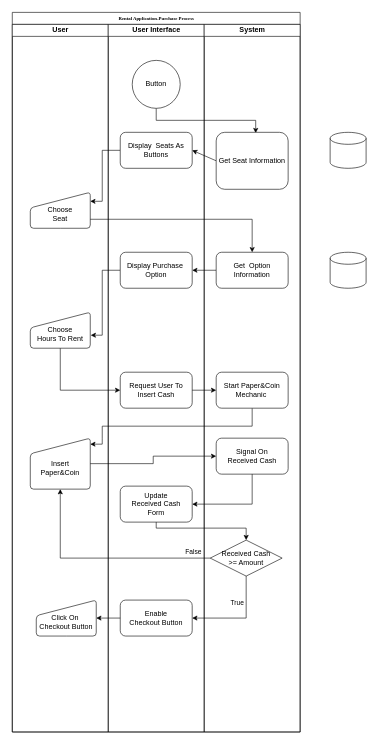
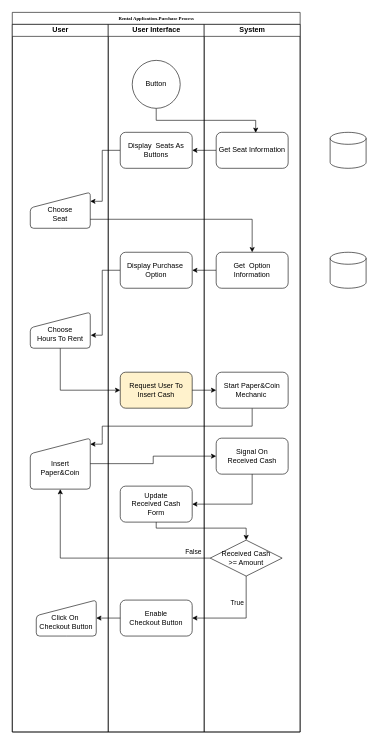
  <mxCell id="0" />
  <mxCell id="1" parent="0" />
  <mxCell id="2" value="Rental Application-Purchase Process" style="swimlane;html=1;childLayout=stackLayout;startSize=20;rounded=0;shadow=0;labelBackgroundColor=none;strokeWidth=1;fontFamily=Verdana;fontSize=8;align=center;" parent="1" vertex="1"><mxGeometry x="20" y="20" width="480" height="1200" as="geometry" /></mxCell>
  <mxCell id="3" value="User" style="swimlane;html=1;startSize=20;" parent="2" vertex="1"><mxGeometry y="20" width="160" height="1180" as="geometry" /></mxCell>
  <mxCell id="4" value="&lt;br&gt;Choose&lt;br&gt;Seat" style="html=1;strokeWidth=1;shape=manualInput;whiteSpace=wrap;rounded=1;size=26;arcSize=11;" vertex="1" parent="3"><mxGeometry x="30" y="280" width="100" height="60" as="geometry" /></mxCell>
  <mxCell id="5" value="&lt;br&gt;Choose&lt;br&gt;Hours To Rent" style="html=1;strokeWidth=1;shape=manualInput;whiteSpace=wrap;rounded=1;size=26;arcSize=11;" vertex="1" parent="3"><mxGeometry x="30" y="480" width="100" height="60" as="geometry" /></mxCell>
  <mxCell id="6" value="&lt;br&gt;Insert&lt;br&gt;Paper&amp;amp;Coin" style="html=1;strokeWidth=1;shape=manualInput;whiteSpace=wrap;rounded=1;size=26;arcSize=11;" vertex="1" parent="3"><mxGeometry x="30" y="690" width="100" height="85" as="geometry" /></mxCell>
  <mxCell id="7" value="" style="endArrow=classic;html=1;rounded=0;exitX=0;exitY=0.5;exitDx=0;exitDy=0;" edge="1" parent="2" source="26"><mxGeometry width="50" height="50" relative="1" as="geometry"><mxPoint x="330" y="280" as="sourcePoint" /><mxPoint x="300" y="230" as="targetPoint" /></mxGeometry></mxCell>
  <mxCell id="8" value="" style="edgeStyle=orthogonalEdgeStyle;rounded=0;orthogonalLoop=1;jettySize=auto;html=1;" edge="1" parent="2" source="27" target="18"><mxGeometry relative="1" as="geometry" /></mxCell>
  <mxCell id="9" style="edgeStyle=orthogonalEdgeStyle;rounded=0;orthogonalLoop=1;jettySize=auto;html=1;entryX=1.008;entryY=0.639;entryDx=0;entryDy=0;entryPerimeter=0;" edge="1" parent="2" source="18" target="5"><mxGeometry relative="1" as="geometry"><Array as="points"><mxPoint x="150" y="430" /><mxPoint x="150" y="538" /></Array></mxGeometry></mxCell>
  <mxCell id="10" style="edgeStyle=orthogonalEdgeStyle;rounded=0;orthogonalLoop=1;jettySize=auto;html=1;entryX=1;entryY=0.25;entryDx=0;entryDy=0;" edge="1" parent="2" source="17" target="4"><mxGeometry relative="1" as="geometry"><Array as="points"><mxPoint x="150" y="230" /><mxPoint x="150" y="315" /></Array></mxGeometry></mxCell>
  <mxCell id="11" style="edgeStyle=orthogonalEdgeStyle;rounded=0;orthogonalLoop=1;jettySize=auto;html=1;exitX=1;exitY=0.75;exitDx=0;exitDy=0;" edge="1" parent="2" source="4" target="27"><mxGeometry relative="1" as="geometry" /></mxCell>
  <mxCell id="12" style="edgeStyle=orthogonalEdgeStyle;rounded=0;orthogonalLoop=1;jettySize=auto;html=1;entryX=0.549;entryY=0.014;entryDx=0;entryDy=0;entryPerimeter=0;exitX=0.5;exitY=1;exitDx=0;exitDy=0;" edge="1" parent="2" source="16" target="26"><mxGeometry relative="1" as="geometry" /></mxCell>
  <mxCell id="13" style="edgeStyle=orthogonalEdgeStyle;rounded=0;orthogonalLoop=1;jettySize=auto;html=1;entryX=0;entryY=0.5;entryDx=0;entryDy=0;" edge="1" parent="2" source="5" target="19"><mxGeometry relative="1" as="geometry"><mxPoint x="80" y="640" as="targetPoint" /><Array as="points"><mxPoint x="80" y="630" /></Array></mxGeometry></mxCell>
  <mxCell id="14" value="" style="endArrow=classic;html=1;rounded=0;exitX=0.5;exitY=1;exitDx=0;exitDy=0;" edge="1" parent="2" source="28"><mxGeometry width="50" height="50" relative="1" as="geometry"><mxPoint x="210" y="650" as="sourcePoint" /><mxPoint x="130" y="720" as="targetPoint" /><Array as="points"><mxPoint x="400" y="690" /><mxPoint x="150" y="690" /><mxPoint x="150" y="710" /><mxPoint x="150" y="720" /></Array></mxGeometry></mxCell>
  <mxCell id="15" value="User Interface" style="swimlane;html=1;startSize=20;" parent="2" vertex="1"><mxGeometry x="160" y="20" width="160" height="1180" as="geometry" /></mxCell>
  <mxCell id="16" value="Button" style="ellipse;whiteSpace=wrap;html=1;aspect=fixed;" vertex="1" parent="15"><mxGeometry x="40" y="60" width="80" height="80" as="geometry" /></mxCell>
  <mxCell id="17" value="Display&amp;nbsp; Seats As&lt;br&gt;Buttons" style="rounded=1;whiteSpace=wrap;html=1;" vertex="1" parent="15"><mxGeometry x="20" y="180" width="120" height="60" as="geometry" /></mxCell>
  <mxCell id="18" value="Display Purchase&amp;nbsp;&lt;br&gt;Option" style="rounded=1;whiteSpace=wrap;html=1;" vertex="1" parent="15"><mxGeometry x="20" y="380" width="120" height="60" as="geometry" /></mxCell>
- <mxCell id="19" value="Request User To Insert Cash" style="rounded=1;whiteSpace=wrap;html=1;" vertex="1" parent="15"><mxGeometry x="20" y="580" width="120" height="60" as="geometry" /></mxCell>
+ <mxCell id="19" value="Request User To Insert Cash" style="rounded=1;whiteSpace=wrap;html=1;fillColor=#fff2cc;" vertex="1" parent="15"><mxGeometry x="20" y="580" width="120" height="60" as="geometry" /></mxCell>
  <mxCell id="20" value="" style="endArrow=classic;html=1;rounded=0;exitX=1;exitY=0.5;exitDx=0;exitDy=0;" edge="1" parent="15" source="19"><mxGeometry width="50" height="50" relative="1" as="geometry"><mxPoint x="50" y="620" as="sourcePoint" /><mxPoint x="180" y="610" as="targetPoint" /></mxGeometry></mxCell>
  <mxCell id="21" value="Update&lt;br&gt;Received Cash&lt;br&gt;Form" style="rounded=1;whiteSpace=wrap;html=1;" vertex="1" parent="15"><mxGeometry x="20" y="770" width="120" height="60" as="geometry" /></mxCell>
  <mxCell id="22" value="&lt;br&gt;Click On&amp;nbsp;&lt;br&gt;Checkout Button" style="html=1;strokeWidth=1;shape=manualInput;whiteSpace=wrap;rounded=1;size=26;arcSize=11;" vertex="1" parent="15"><mxGeometry x="-120" y="960" width="100" height="60" as="geometry" /></mxCell>
  <mxCell id="23" value="Enable &lt;br&gt;Checkout Button" style="rounded=1;whiteSpace=wrap;html=1;" vertex="1" parent="15"><mxGeometry x="20" y="960" width="120" height="60" as="geometry" /></mxCell>
  <mxCell id="24" style="edgeStyle=orthogonalEdgeStyle;rounded=0;orthogonalLoop=1;jettySize=auto;html=1;entryX=1;entryY=0.5;entryDx=0;entryDy=0;" edge="1" parent="15" source="23" target="22"><mxGeometry relative="1" as="geometry" /></mxCell>
  <mxCell id="25" value="System" style="swimlane;html=1;startSize=20;" parent="2" vertex="1"><mxGeometry x="320" y="20" width="160" height="1180" as="geometry" /></mxCell>
- <mxCell id="26" value="Get Seat Information" style="rounded=1;whiteSpace=wrap;html=1;" vertex="1" parent="25"><mxGeometry x="20" y="180" width="120" height="95" as="geometry" /></mxCell>
+ <mxCell id="26" value="Get Seat Information" style="rounded=1;whiteSpace=wrap;html=1;" vertex="1" parent="25"><mxGeometry x="20" y="180" width="120" height="60" as="geometry" /></mxCell>
  <mxCell id="27" value="Get&amp;nbsp;&amp;nbsp;Option&lt;br&gt;Information" style="rounded=1;whiteSpace=wrap;html=1;" vertex="1" parent="25"><mxGeometry x="20" y="380" width="120" height="60" as="geometry" /></mxCell>
  <mxCell id="28" value="Start Paper&amp;amp;Coin&lt;br&gt;Mechanic&amp;nbsp;" style="rounded=1;whiteSpace=wrap;html=1;" vertex="1" parent="25"><mxGeometry x="20" y="580" width="120" height="60" as="geometry" /></mxCell>
  <mxCell id="29" value="Signal On&lt;br&gt;Received Cash" style="rounded=1;whiteSpace=wrap;html=1;" vertex="1" parent="25"><mxGeometry x="20" y="690" width="120" height="60" as="geometry" /></mxCell>
  <mxCell id="30" value="Received Cash&lt;br&gt;&amp;gt;= Amount" style="strokeWidth=1;html=1;shape=mxgraph.flowchart.decision;whiteSpace=wrap;" vertex="1" parent="25"><mxGeometry x="10" y="860" width="120" height="60" as="geometry" /></mxCell>
  <mxCell id="31" style="edgeStyle=orthogonalEdgeStyle;rounded=0;orthogonalLoop=1;jettySize=auto;html=1;exitX=1;exitY=0.5;exitDx=0;exitDy=0;entryX=0;entryY=0.5;entryDx=0;entryDy=0;" edge="1" parent="2" source="6" target="29"><mxGeometry relative="1" as="geometry" /></mxCell>
  <mxCell id="32" style="edgeStyle=orthogonalEdgeStyle;rounded=0;orthogonalLoop=1;jettySize=auto;html=1;entryX=1;entryY=0.5;entryDx=0;entryDy=0;" edge="1" parent="2" source="29" target="21"><mxGeometry relative="1" as="geometry"><mxPoint x="400" y="840" as="targetPoint" /><Array as="points"><mxPoint x="400" y="820" /></Array></mxGeometry></mxCell>
  <mxCell id="33" value="False" style="edgeStyle=orthogonalEdgeStyle;rounded=0;orthogonalLoop=1;jettySize=auto;html=1;exitX=0;exitY=0.5;exitDx=0;exitDy=0;exitPerimeter=0;entryX=0.5;entryY=1;entryDx=0;entryDy=0;" edge="1" parent="2" source="30" target="6"><mxGeometry x="-0.846" y="-10" relative="1" as="geometry"><mxPoint as="offset" /></mxGeometry></mxCell>
  <mxCell id="34" value="True" style="edgeStyle=orthogonalEdgeStyle;rounded=0;orthogonalLoop=1;jettySize=auto;html=1;exitX=0.5;exitY=1;exitDx=0;exitDy=0;exitPerimeter=0;" edge="1" parent="2" source="30" target="23"><mxGeometry x="-0.45" y="-15" relative="1" as="geometry"><Array as="points"><mxPoint x="390" y="1010" /></Array><mxPoint as="offset" /></mxGeometry></mxCell>
  <mxCell id="35" style="edgeStyle=orthogonalEdgeStyle;rounded=0;orthogonalLoop=1;jettySize=auto;html=1;entryX=0.5;entryY=0;entryDx=0;entryDy=0;entryPerimeter=0;" edge="1" parent="2" source="21" target="30"><mxGeometry relative="1" as="geometry"><Array as="points"><mxPoint x="240" y="860" /><mxPoint x="390" y="860" /></Array></mxGeometry></mxCell>
  <mxCell id="36" value="" style="strokeWidth=1;html=1;shape=mxgraph.flowchart.database;whiteSpace=wrap;" vertex="1" parent="1"><mxGeometry x="550" y="420" width="60" height="60" as="geometry" /></mxCell>
  <mxCell id="37" value="" style="strokeWidth=1;html=1;shape=mxgraph.flowchart.database;whiteSpace=wrap;" vertex="1" parent="1"><mxGeometry x="550" y="220" width="60" height="60" as="geometry" /></mxCell>
